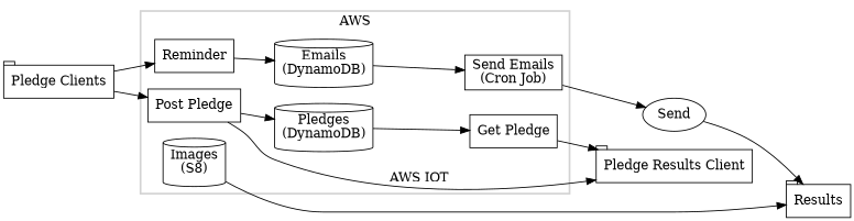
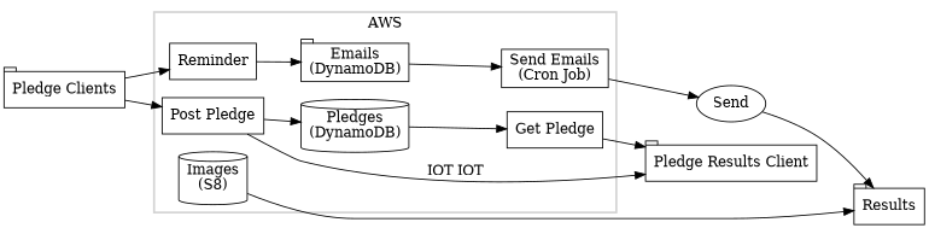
  digraph {
    rankdir=LR
    node [shape=box]
    n1 [label="Pledges\n(DynamoDB)" shape=cylinder]
    n2 [label="Get Pledge"]
-   n3 [label="Emails\n(DynamoDB)" shape=cylinder]
+   n3 [label="Emails\n(DynamoDB)" shape=tab]
    n4 [label="Send Emails\n(Cron Job)"]
    n5 [label="Images\n(S8)" shape=cylinder]
    n6 [label="Post Pledge"]
    n7 [label=Reminder]
    n8 [label="Pledge Results Client" shape=tab]
    n9 [label=Send shape=ellipse]
    n10 [label=Results shape=tab]
    n11 [label="Pledge Clients" shape=tab]
    subgraph cluster_1 {
      color=lightgrey
      label=AWS
      penwidth=2
      n1
      n2
      n3
      n4
      n5
      n6
      n7
    }
    n1 -> n2
    n2 -> n8
    n3 -> n4
    n4 -> n9
    n5 -> n10
    n6 -> n1
-   n6 -> n8 [label="AWS IOT"]
+   n6 -> n8 [label="IOT IOT"]
    n7 -> n3
    n9 -> n10
    n11 -> n6
    n11 -> n7
  }
